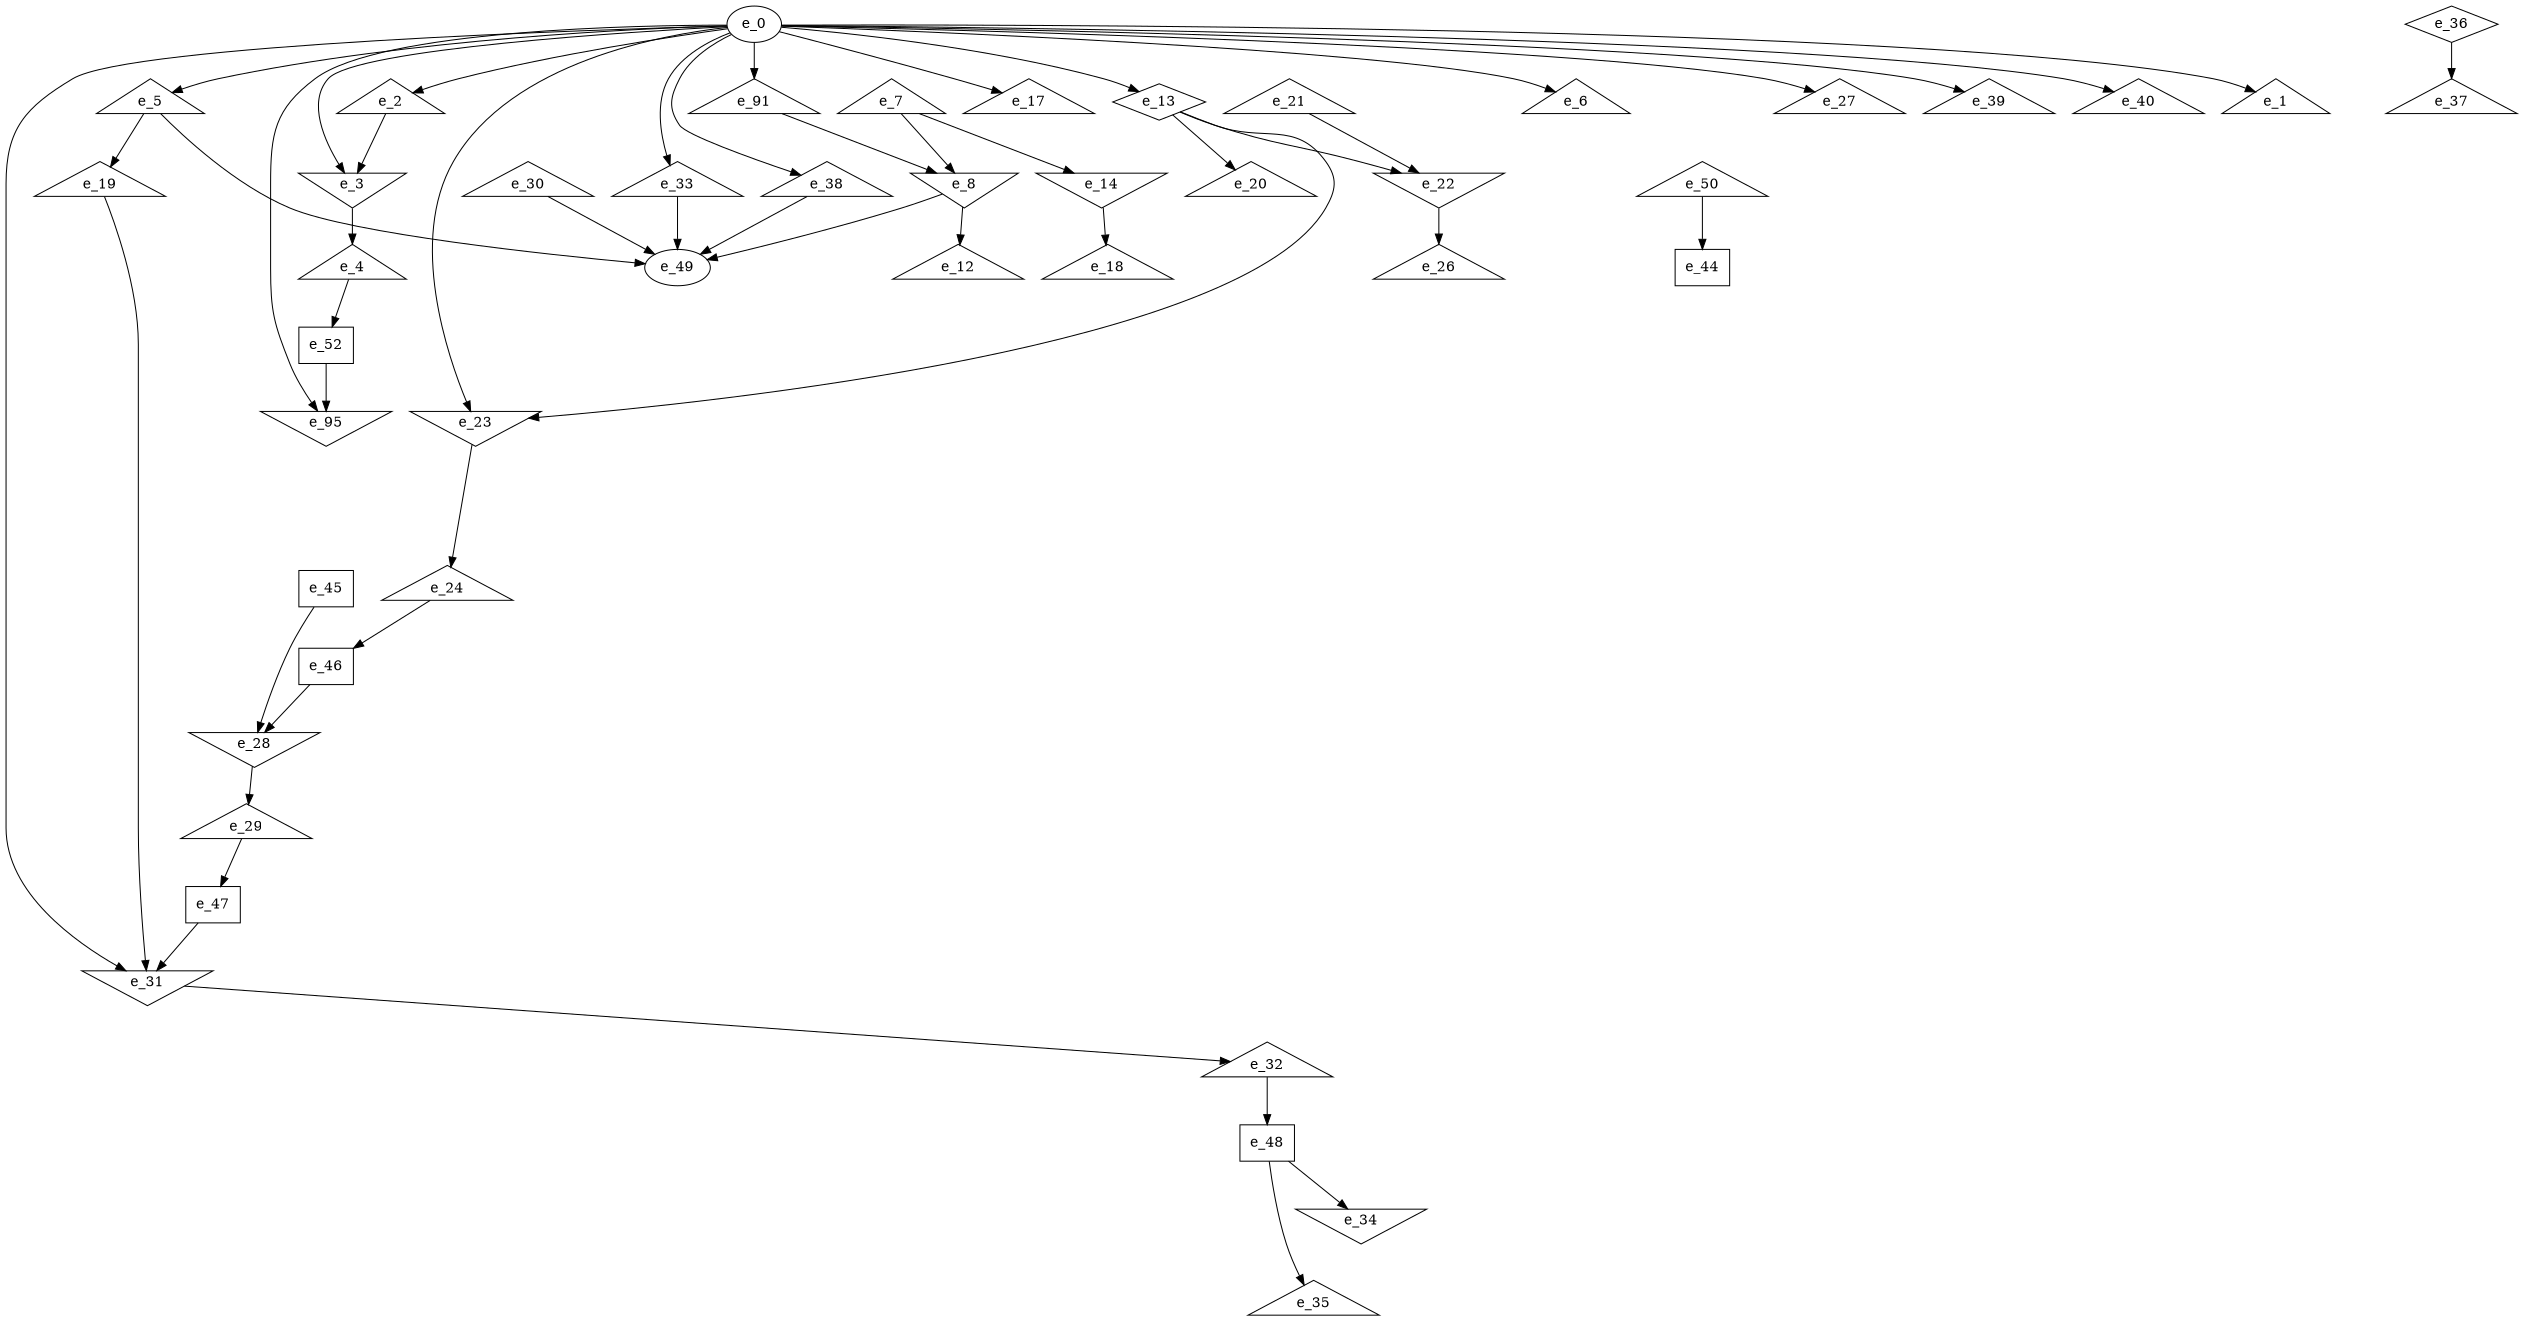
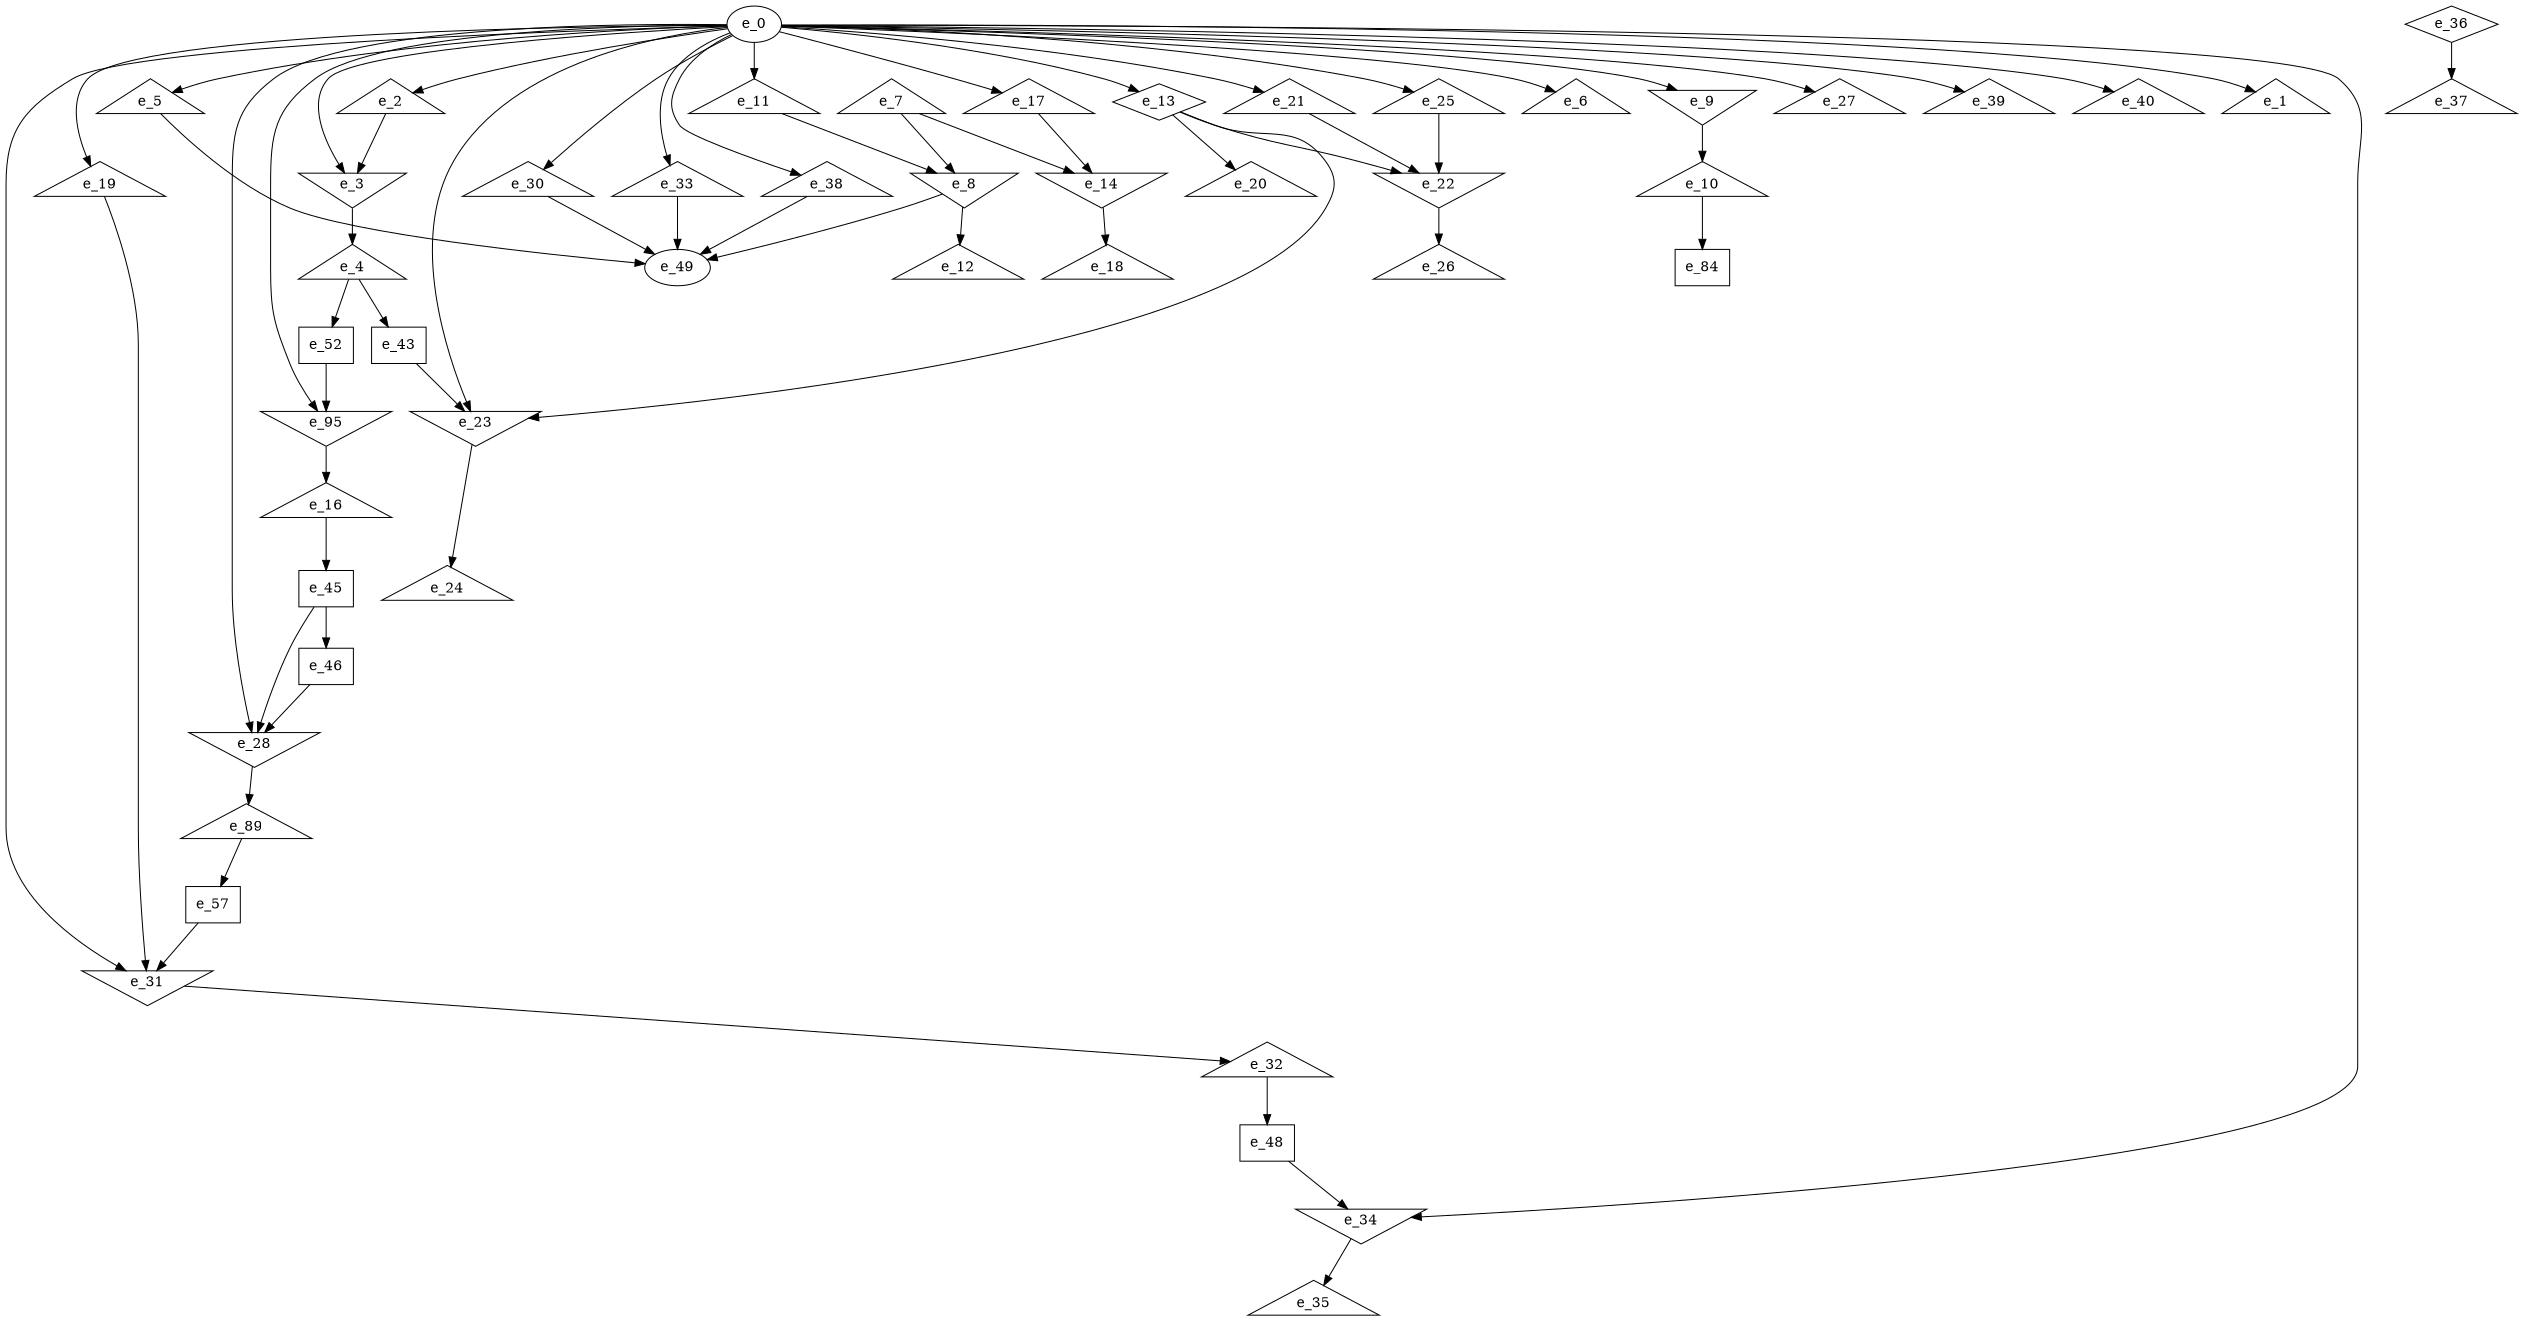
  digraph {
    node [shape=triangle]
    e_0 [shape=""]
    e_1
    e_2
    e_3 [shape=invtriangle]
    e_5
    e_6
-   e_11 [label=e_91]
+   e_9 [shape=invtriangle]
+   e_11
    e_13 [shape=diamond]
    n10 [label=e_95 shape=invtriangle]
    e_17
    e_19
    e_21
    e_23 [shape=invtriangle]
+   e_25
    e_27
    e_28 [shape=invtriangle]
    e_30
    e_31 [shape=invtriangle]
    e_33
    e_34 [shape=invtriangle]
    e_38
    e_39
    e_40
    e_4
    e_49 [shape=""]
    e_8 [shape=invtriangle]
    e_7
    e_14 [shape=invtriangle]
-   e_10 [label=e_50]
+   e_10
    e_20
    e_22 [shape=invtriangle]
+   e_16
    e_24
-   e_29
+   e_29 [label=e_89]
    e_32
    e_35
    e_36 [shape=diamond]
    e_37
    n40 [label=e_52 shape=dot]
+   e_43 [shape=dot]
    e_12
    e_18
-   e_44 [shape=dot]
+   e_44 [shape=dot label=e_84]
    e_26
    e_45 [shape=dot]
    e_46 [shape=dot]
-   e_47 [shape=dot]
+   e_47 [shape=dot label=e_57]
    e_48 [shape=dot]
    e_0 -> e_1
    e_0 -> e_2
    e_0 -> e_3
    e_0 -> e_5
    e_0 -> e_6
+   e_0 -> e_9
    e_0 -> e_11
    e_0 -> e_13
    e_0 -> n10
    e_0 -> e_17
-   e_5 -> e_19
+   e_0 -> e_19
+   e_0 -> e_21
    e_0 -> e_23
+   e_0 -> e_25
    e_0 -> e_27
+   e_0 -> e_28
+   e_0 -> e_30
    e_0 -> e_31
    e_0 -> e_33
+   e_0 -> e_34
    e_0 -> e_38
    e_0 -> e_39
    e_0 -> e_40
    e_2 -> e_3
    e_3 -> e_4
    e_5 -> e_49
+   e_9 -> e_10
    e_11 -> e_8
    e_13 -> e_23
    e_13 -> e_20
    e_13 -> e_22
+   n10 -> e_16
+   e_17 -> e_14
    e_19 -> e_31
    e_21 -> e_22
    e_23 -> e_24
+   e_25 -> e_22
    e_28 -> e_29
    e_30 -> e_49
    e_31 -> e_32
    e_33 -> e_49
-   e_48 -> e_35
+   e_34 -> e_35
    e_38 -> e_49
    e_4 -> n40
+   e_4 -> e_43
    e_8 -> e_49
    e_8 -> e_12
    e_7 -> e_8
    e_7 -> e_14
    e_14 -> e_18
    e_10 -> e_44
    e_22 -> e_26
-   e_24 -> e_46
+   e_16 -> e_45
+   e_45 -> e_46
    e_29 -> e_47
    e_32 -> e_48
    e_36 -> e_37
    n40 -> n10
+   e_43 -> e_23
    e_45 -> e_28
    e_46 -> e_28
    e_47 -> e_31
    e_48 -> e_34
  }
